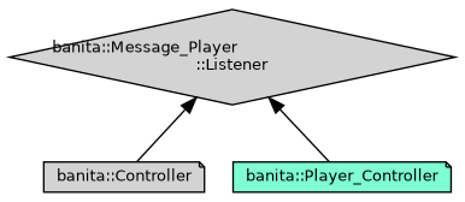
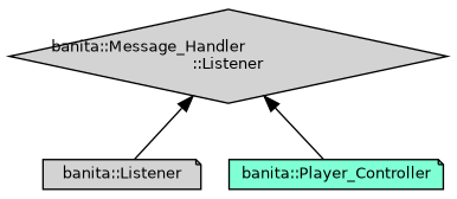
  digraph {
    node [color=black fillcolor=lightgrey fontname=Helvetica fontsize=10 shape=note style=filled]
    edge [color=black dir=back fontname=Helvetica fontsize=10 labelfontname=Helvetica labelfontsize=10 style=solid]
-   n1 [fontcolor=black height=0.2 label="banita::Message_Player\l::Listener" shape=diamond width=0.4]
-   n2 [height=0.2 label="banita::Controller" width=0.4]
+   n1 [fontcolor=black height=0.2 label="banita::Message_Handler\l::Listener" shape=diamond width=0.4]
+   n2 [height=0.2 label="banita::Listener" width=0.4]
    n3 [fillcolor=aquamarine height=0.2 label="banita::Player_Controller" width=0.4]
    n1 -> n2
    n1 -> n3
  }
